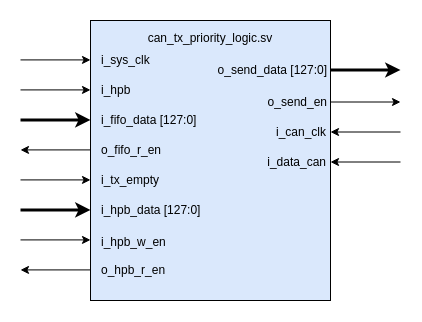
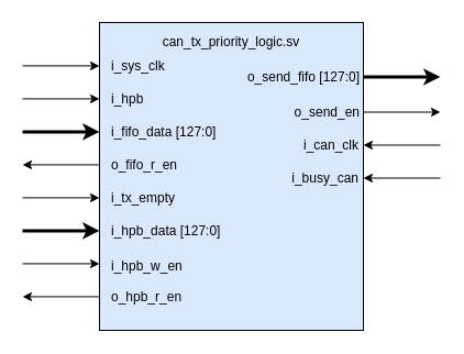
  <mxCell id="0" />
  <mxCell id="1" parent="0" />
  <mxCell id="2" value="" style="endArrow=none;html=1;rounded=0;edgeStyle=orthogonalEdgeStyle;strokeWidth=1;startArrow=classic;startFill=1;endFill=0;" parent="1" edge="1"><mxGeometry width="50" height="50" relative="1" as="geometry"><mxPoint x="20" y="149.41" as="sourcePoint" /><mxPoint x="90" y="149.41" as="targetPoint" /></mxGeometry></mxCell>
  <mxCell id="3" value="" style="endArrow=classic;html=1;rounded=0;edgeStyle=orthogonalEdgeStyle;strokeWidth=1;" parent="1" edge="1"><mxGeometry width="50" height="50" relative="1" as="geometry"><mxPoint x="20" y="59.41" as="sourcePoint" /><mxPoint x="90" y="59.41" as="targetPoint" /></mxGeometry></mxCell>
  <mxCell id="4" value="" style="endArrow=classic;html=1;rounded=0;edgeStyle=orthogonalEdgeStyle;strokeWidth=1;" parent="1" edge="1"><mxGeometry width="50" height="50" relative="1" as="geometry"><mxPoint x="20" y="89.41" as="sourcePoint" /><mxPoint x="90" y="89.41" as="targetPoint" /></mxGeometry></mxCell>
  <mxCell id="5" value="" style="endArrow=classic;html=1;rounded=0;edgeStyle=orthogonalEdgeStyle;strokeWidth=3;" parent="1" edge="1"><mxGeometry width="50" height="50" relative="1" as="geometry"><mxPoint x="20" y="119.41" as="sourcePoint" /><mxPoint x="90" y="119.41" as="targetPoint" /></mxGeometry></mxCell>
  <mxCell id="6" value="" style="endArrow=classic;html=1;rounded=0;edgeStyle=orthogonalEdgeStyle;strokeWidth=1;" parent="1" edge="1"><mxGeometry width="50" height="50" relative="1" as="geometry"><mxPoint x="20" y="179.41" as="sourcePoint" /><mxPoint x="90" y="179.41" as="targetPoint" /></mxGeometry></mxCell>
  <mxCell id="7" value="" style="endArrow=classic;html=1;rounded=0;edgeStyle=orthogonalEdgeStyle;strokeWidth=3;" parent="1" edge="1"><mxGeometry width="50" height="50" relative="1" as="geometry"><mxPoint x="20" y="209.41" as="sourcePoint" /><mxPoint x="90" y="209.41" as="targetPoint" /></mxGeometry></mxCell>
  <mxCell id="8" value="" style="endArrow=classic;html=1;rounded=0;edgeStyle=orthogonalEdgeStyle;strokeWidth=1;" parent="1" edge="1"><mxGeometry width="50" height="50" relative="1" as="geometry"><mxPoint x="20" y="239.41" as="sourcePoint" /><mxPoint x="90" y="239.41" as="targetPoint" /></mxGeometry></mxCell>
  <mxCell id="9" value="" style="endArrow=classic;html=1;rounded=0;edgeStyle=orthogonalEdgeStyle;strokeWidth=3;" parent="1" edge="1"><mxGeometry width="50" height="50" relative="1" as="geometry"><mxPoint x="330" y="69.5" as="sourcePoint" /><mxPoint x="400" y="69.5" as="targetPoint" /></mxGeometry></mxCell>
  <mxCell id="10" value="" style="endArrow=classic;html=1;rounded=0;edgeStyle=orthogonalEdgeStyle;strokeWidth=1;" parent="1" edge="1"><mxGeometry width="50" height="50" relative="1" as="geometry"><mxPoint x="330" y="101.5" as="sourcePoint" /><mxPoint x="400" y="101.5" as="targetPoint" /></mxGeometry></mxCell>
  <mxCell id="11" value="" style="endArrow=none;html=1;rounded=0;edgeStyle=orthogonalEdgeStyle;strokeWidth=1;startArrow=classic;startFill=1;endFill=0;" parent="1" edge="1"><mxGeometry width="50" height="50" relative="1" as="geometry"><mxPoint x="330" y="131.5" as="sourcePoint" /><mxPoint x="400" y="131.5" as="targetPoint" /></mxGeometry></mxCell>
  <mxCell id="12" value="" style="endArrow=none;html=1;rounded=0;edgeStyle=orthogonalEdgeStyle;strokeWidth=1;startArrow=classic;startFill=1;endFill=0;" parent="1" edge="1"><mxGeometry width="50" height="50" relative="1" as="geometry"><mxPoint x="330" y="161.5" as="sourcePoint" /><mxPoint x="400" y="161.5" as="targetPoint" /></mxGeometry></mxCell>
  <mxCell id="13" value="" style="endArrow=none;html=1;rounded=0;edgeStyle=orthogonalEdgeStyle;strokeWidth=1;startArrow=classic;startFill=1;endFill=0;" parent="1" edge="1"><mxGeometry width="50" height="50" relative="1" as="geometry"><mxPoint x="20" y="269.41" as="sourcePoint" /><mxPoint x="90" y="269.41" as="targetPoint" /></mxGeometry></mxCell>
  <mxCell id="14" value="&lt;div&gt;can_tx_priority_logic.sv&lt;/div&gt;&lt;div&gt;&lt;br&gt;&lt;/div&gt;&lt;div&gt;&lt;br&gt;&lt;/div&gt;&lt;div&gt;&lt;br&gt;&lt;/div&gt;&lt;div&gt;&lt;br&gt;&lt;/div&gt;&lt;div&gt;&lt;br&gt;&lt;/div&gt;&lt;div&gt;&lt;br&gt;&lt;/div&gt;&lt;div&gt;&lt;br&gt;&lt;/div&gt;&lt;div&gt;&lt;br&gt;&lt;/div&gt;&lt;div&gt;&lt;br&gt;&lt;/div&gt;&lt;div&gt;&lt;br&gt;&lt;/div&gt;&lt;div&gt;&lt;br&gt;&lt;/div&gt;&lt;div&gt;&lt;br&gt;&lt;/div&gt;&lt;div&gt;&lt;br&gt;&lt;/div&gt;&lt;div&gt;&lt;br&gt;&lt;/div&gt;&lt;div&gt;&lt;br&gt;&lt;/div&gt;&lt;div&gt;&lt;br&gt;&lt;/div&gt;&lt;div&gt;&lt;br&gt;&lt;/div&gt;" style="rounded=0;whiteSpace=wrap;html=1;align=center;fillColor=#dae8fc;" vertex="1" parent="1"><mxGeometry x="90" y="20" width="240" height="280" as="geometry" /></mxCell>
  <mxCell id="15" value="i_sys_clk" style="text;html=1;align=left;verticalAlign=middle;resizable=0;points=[];autosize=1;" vertex="1" parent="1"><mxGeometry x="99" y="50" width="60" height="20" as="geometry" /></mxCell>
  <mxCell id="16" value="i_hpb" style="text;html=1;align=left;verticalAlign=middle;resizable=0;points=[];autosize=1;" vertex="1" parent="1"><mxGeometry x="99" y="80" width="50" height="20" as="geometry" /></mxCell>
  <mxCell id="17" value="i_hpb_data [127:0]" style="text;html=1;align=left;verticalAlign=middle;resizable=0;points=[];autosize=1;" vertex="1" parent="1"><mxGeometry x="99" y="200" width="110" height="20" as="geometry" /></mxCell>
  <mxCell id="18" value="i_tx_empty" style="text;html=1;align=left;verticalAlign=middle;resizable=0;points=[];autosize=1;" vertex="1" parent="1"><mxGeometry x="99" y="170" width="70" height="20" as="geometry" /></mxCell>
  <mxCell id="19" value="i_fifo_data [127:0]" style="text;html=1;align=left;verticalAlign=middle;resizable=0;points=[];autosize=1;" vertex="1" parent="1"><mxGeometry x="99" y="110" width="110" height="20" as="geometry" /></mxCell>
  <mxCell id="20" value="i_can_clk" style="text;html=1;align=right;verticalAlign=middle;resizable=0;points=[];autosize=1;" vertex="1" parent="1"><mxGeometry x="256.5" y="122" width="70" height="20" as="geometry" /></mxCell>
- <mxCell id="21" value="i_data_can" style="text;html=1;align=right;verticalAlign=middle;resizable=0;points=[];autosize=1;" vertex="1" parent="1"><mxGeometry x="246.5" y="152" width="80" height="20" as="geometry" /></mxCell>
- <mxCell id="22" value="o_send_data [127:0]" style="text;html=1;align=right;verticalAlign=middle;resizable=0;points=[];autosize=1;" vertex="1" parent="1"><mxGeometry x="207.5" y="60" width="120" height="20" as="geometry" /></mxCell>
+ <mxCell id="21" value="i_busy_can" style="text;html=1;align=right;verticalAlign=middle;resizable=0;points=[];autosize=1;" vertex="1" parent="1"><mxGeometry x="246.5" y="152" width="80" height="20" as="geometry" /></mxCell>
+ <mxCell id="22" value="o_send_fifo [127:0]" style="text;html=1;align=right;verticalAlign=middle;resizable=0;points=[];autosize=1;" vertex="1" parent="1"><mxGeometry x="207.5" y="60" width="120" height="20" as="geometry" /></mxCell>
  <mxCell id="23" value="o_send_en" style="text;html=1;align=right;verticalAlign=middle;resizable=0;points=[];autosize=1;" vertex="1" parent="1"><mxGeometry x="257.5" y="92" width="70" height="20" as="geometry" /></mxCell>
  <mxCell id="24" value="o_hpb_r_en" style="text;html=1;align=left;verticalAlign=middle;resizable=0;points=[];autosize=1;" vertex="1" parent="1"><mxGeometry x="99" y="260" width="80" height="20" as="geometry" /></mxCell>
  <mxCell id="25" value="o_fifo_r_en" style="text;html=1;align=left;verticalAlign=middle;resizable=0;points=[];autosize=1;" vertex="1" parent="1"><mxGeometry x="99" y="140" width="80" height="20" as="geometry" /></mxCell>
  <mxCell id="26" value="i_hpb_w_en" style="text;html=1;align=left;verticalAlign=middle;resizable=0;points=[];autosize=1;" vertex="1" parent="1"><mxGeometry x="99" y="232" width="80" height="20" as="geometry" /></mxCell>
